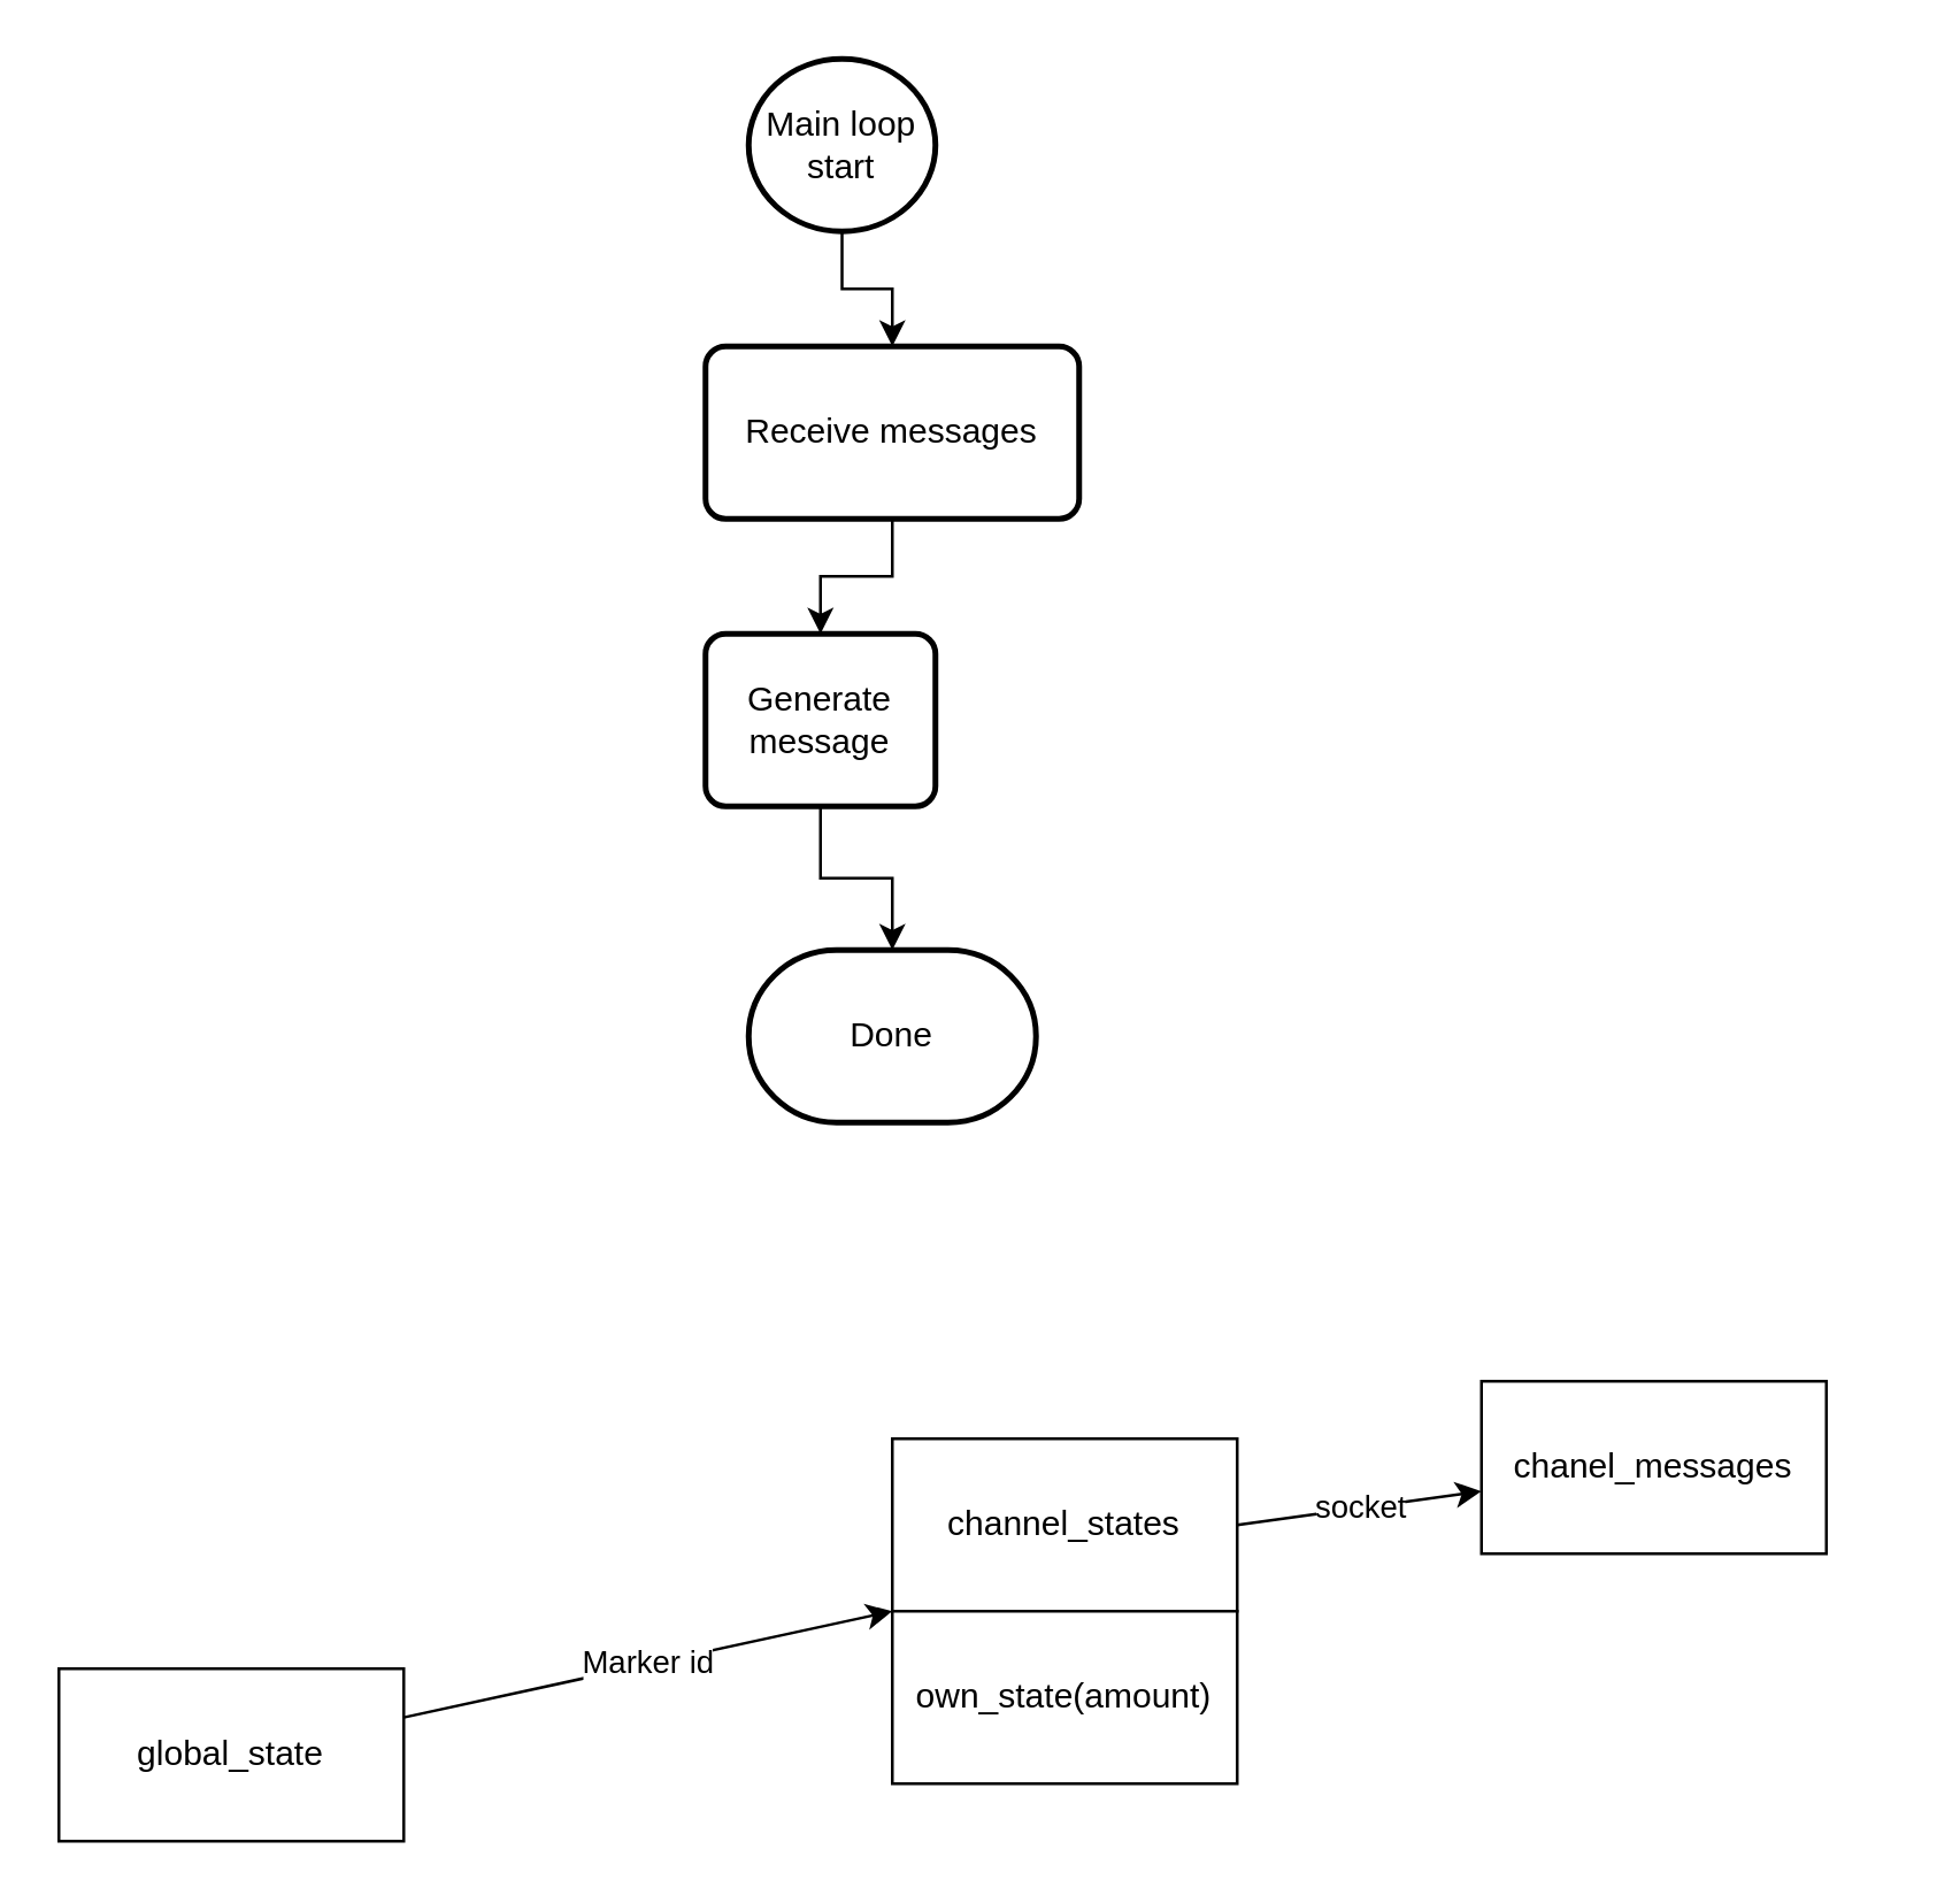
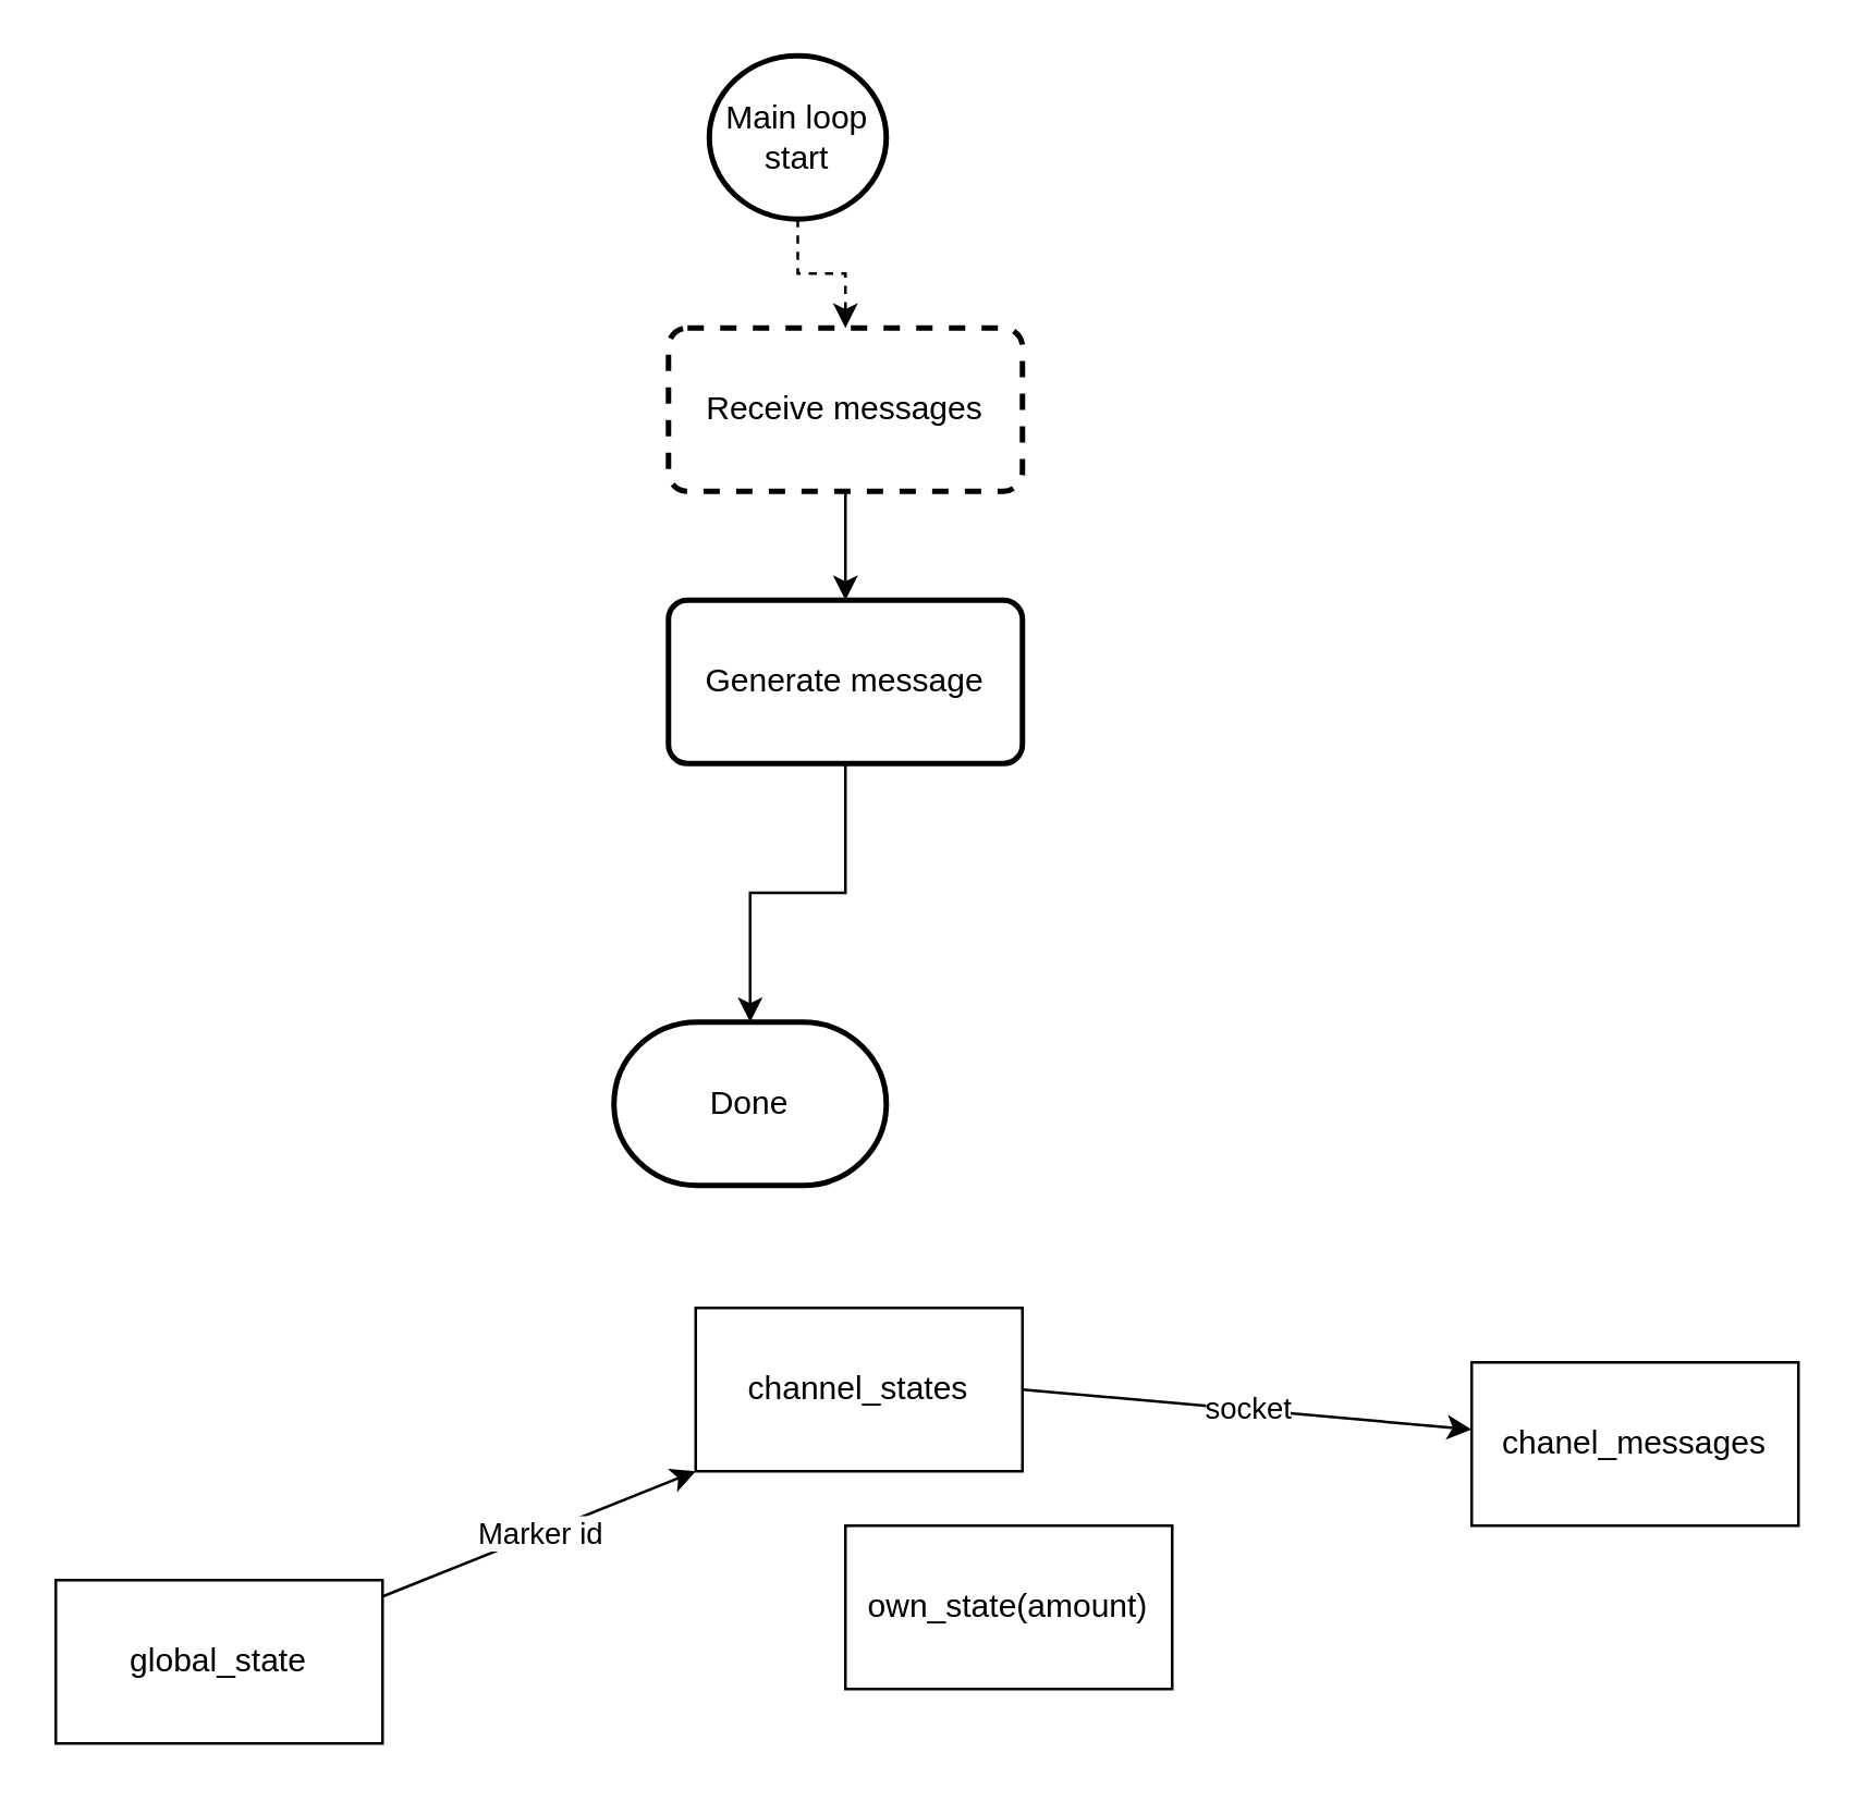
  <mxCell id="0" />
  <mxCell id="1" parent="0" />
- <mxCell id="2" style="edgeStyle=orthogonalEdgeStyle;rounded=0;orthogonalLoop=1;jettySize=auto;html=1;entryX=0.5;entryY=0;entryDx=0;entryDy=0;" edge="1" parent="1" source="3" target="6"><mxGeometry relative="1" as="geometry" /></mxCell>
+ <mxCell id="2" style="edgeStyle=orthogonalEdgeStyle;rounded=0;orthogonalLoop=1;jettySize=auto;html=1;entryX=0.5;entryY=0;entryDx=0;entryDy=0;dashed=1;" edge="1" parent="1" source="3" target="6"><mxGeometry relative="1" as="geometry" /></mxCell>
  <mxCell id="3" value="Main loop start" style="strokeWidth=2;html=1;shape=mxgraph.flowchart.start_1;whiteSpace=wrap;" vertex="1" parent="1"><mxGeometry x="260" y="20" width="65" height="60" as="geometry" /></mxCell>
- <mxCell id="4" value="Done" style="strokeWidth=2;html=1;shape=mxgraph.flowchart.terminator;whiteSpace=wrap;" vertex="1" parent="1"><mxGeometry x="260" y="330" width="100" height="60" as="geometry" /></mxCell>
+ <mxCell id="4" value="Done" style="strokeWidth=2;html=1;shape=mxgraph.flowchart.terminator;whiteSpace=wrap;" vertex="1" parent="1"><mxGeometry x="225" y="375" width="100" height="60" as="geometry" /></mxCell>
  <mxCell id="5" style="edgeStyle=orthogonalEdgeStyle;rounded=0;orthogonalLoop=1;jettySize=auto;html=1;entryX=0.5;entryY=0;entryDx=0;entryDy=0;" edge="1" parent="1" source="6" target="8"><mxGeometry relative="1" as="geometry" /></mxCell>
- <mxCell id="6" value="Receive messages" style="rounded=1;whiteSpace=wrap;html=1;absoluteArcSize=1;arcSize=14;strokeWidth=2;" vertex="1" parent="1"><mxGeometry x="245" y="120" width="130" height="60" as="geometry" /></mxCell>
+ <mxCell id="6" value="Receive messages" style="rounded=1;whiteSpace=wrap;html=1;absoluteArcSize=1;arcSize=14;strokeWidth=2;dashed=1;" vertex="1" parent="1"><mxGeometry x="245" y="120" width="130" height="60" as="geometry" /></mxCell>
  <mxCell id="7" style="edgeStyle=orthogonalEdgeStyle;rounded=0;orthogonalLoop=1;jettySize=auto;html=1;entryX=0.5;entryY=0;entryDx=0;entryDy=0;entryPerimeter=0;" edge="1" parent="1" source="8" target="4"><mxGeometry relative="1" as="geometry" /></mxCell>
- <mxCell id="8" value="Generate message" style="rounded=1;whiteSpace=wrap;html=1;absoluteArcSize=1;arcSize=14;strokeWidth=2;" vertex="1" parent="1"><mxGeometry x="245" y="220" width="80" height="60" as="geometry" /></mxCell>
+ <mxCell id="8" value="Generate message" style="rounded=1;whiteSpace=wrap;html=1;absoluteArcSize=1;arcSize=14;strokeWidth=2;" vertex="1" parent="1"><mxGeometry x="245" y="220" width="130" height="60" as="geometry" /></mxCell>
  <mxCell id="9" value="global_state" style="rounded=0;whiteSpace=wrap;html=1;" vertex="1" parent="1"><mxGeometry x="20" y="580" width="120" height="60" as="geometry" /></mxCell>
- <mxCell id="10" value="channel_states" style="rounded=0;whiteSpace=wrap;html=1;" vertex="1" parent="1"><mxGeometry x="310" y="500" width="120" height="60" as="geometry" /></mxCell>
+ <mxCell id="10" value="channel_states" style="rounded=0;whiteSpace=wrap;html=1;" vertex="1" parent="1"><mxGeometry x="255" y="480" width="120" height="60" as="geometry" /></mxCell>
  <mxCell id="11" value="Marker id" style="endArrow=classic;html=1;entryX=0;entryY=1;entryDx=0;entryDy=0;" edge="1" parent="1" source="9" target="10"><mxGeometry width="50" height="50" relative="1" as="geometry"><mxPoint x="50" y="690" as="sourcePoint" /><mxPoint x="100" y="640" as="targetPoint" /></mxGeometry></mxCell>
  <mxCell id="12" value="socket" style="endArrow=classic;html=1;exitX=1;exitY=0.5;exitDx=0;exitDy=0;" edge="1" parent="1" source="10" target="13"><mxGeometry width="50" height="50" relative="1" as="geometry"><mxPoint x="50" y="690" as="sourcePoint" /><mxPoint x="540" y="530" as="targetPoint" /></mxGeometry></mxCell>
- <mxCell id="13" value="chanel_messages" style="rounded=0;whiteSpace=wrap;html=1;" vertex="1" parent="1"><mxGeometry x="515" y="480" width="120" height="60" as="geometry" /></mxCell>
+ <mxCell id="13" value="chanel_messages" style="rounded=0;whiteSpace=wrap;html=1;" vertex="1" parent="1"><mxGeometry x="540" y="500" width="120" height="60" as="geometry" /></mxCell>
  <mxCell id="14" value="own_state(amount)" style="rounded=0;whiteSpace=wrap;html=1;" vertex="1" parent="1"><mxGeometry x="310" y="560" width="120" height="60" as="geometry" /></mxCell>
